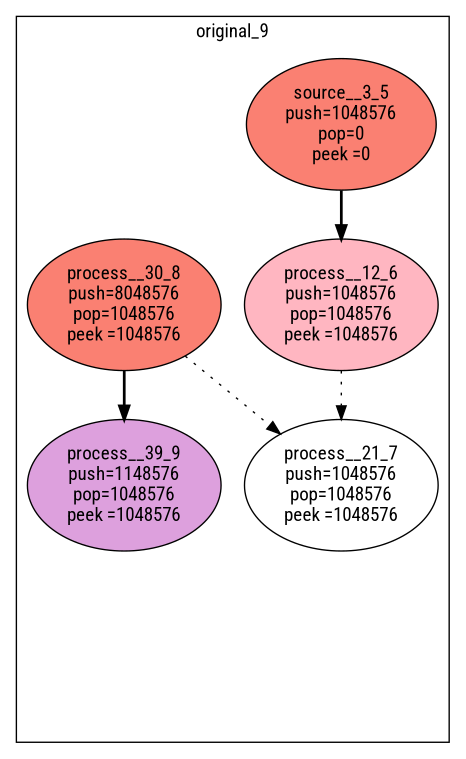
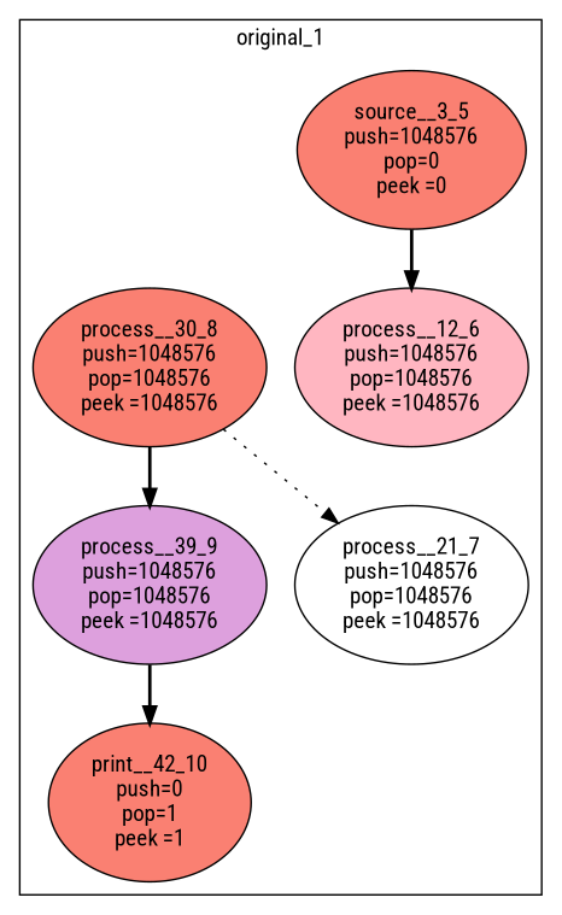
  digraph {
    fontname="Roboto Condensed"
    node [fillcolor=salmon fontname="Roboto Condensed" style=filled]
    edge [fontname="Roboto Condensed" style=bold]
    n1 [label="source__3_5\npush=1048576\npop=0\npeek =0"]
    n2 [fillcolor=lightpink label="process__12_6\npush=1048576\npop=1048576\npeek =1048576"]
    n3 [fillcolor=white label="process__21_7\npush=1048576\npop=1048576\npeek =1048576"]
-   n4 [label="process__30_8\npush=8048576\npop=1048576\npeek =1048576"]
-   n5 [fillcolor=plum label="process__39_9\npush=1148576\npop=1048576\npeek =1048576"]
+   n4 [label="process__30_8\npush=1048576\npop=1048576\npeek =1048576"]
+   n5 [fillcolor=plum label="process__39_9\npush=1048576\npop=1048576\npeek =1048576"]
+   n6 [label="print__42_10\npush=0\npop=1\npeek =1"]
    subgraph cluster_1 {
-     label=original_9
+     label=original_1
      n1
      n2
      n3
      n4
      n5
+     n6
    }
    n1 -> n2
-   n2 -> n3 [style=dotted]
    n4 -> n3 [style=dotted]
    n4 -> n5
+   n5 -> n6
  }
